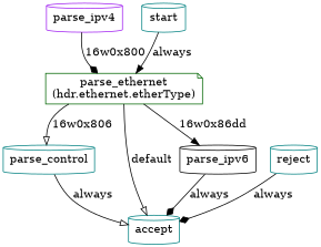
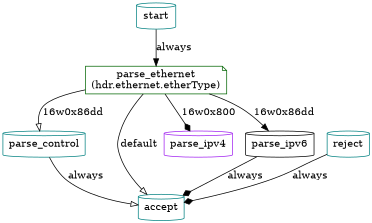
  digraph {
    node [color=teal shape=cylinder]
    edge [arrowhead=onormal]
    n1 [label=parse_control]
    n2 [label=accept]
    n3 [color=darkgreen label="parse_ethernet\n(hdr.ethernet.etherType)" shape=note]
    n4 [color=purple label=parse_ipv4]
    n5 [color=black label=parse_ipv6]
    n6 [label=start]
    n7 [label=reject]
    n1 -> n2 [label=always]
-   n3 -> n1 [label="16w0x806"]
+   n3 -> n1 [label="16w0x86dd"]
    n3 -> n2 [label=default]
-   n4 -> n3 [arrowhead=diamond label="16w0x800"]
+   n3 -> n4 [arrowhead=diamond label="16w0x800"]
    n3 -> n5 [arrowhead=normal label="16w0x86dd"]
    n5 -> n2 [arrowhead=diamond label=always]
    n6 -> n3 [arrowhead=normal label=always]
    n7 -> n2 [arrowhead=diamond label=always]
  }
